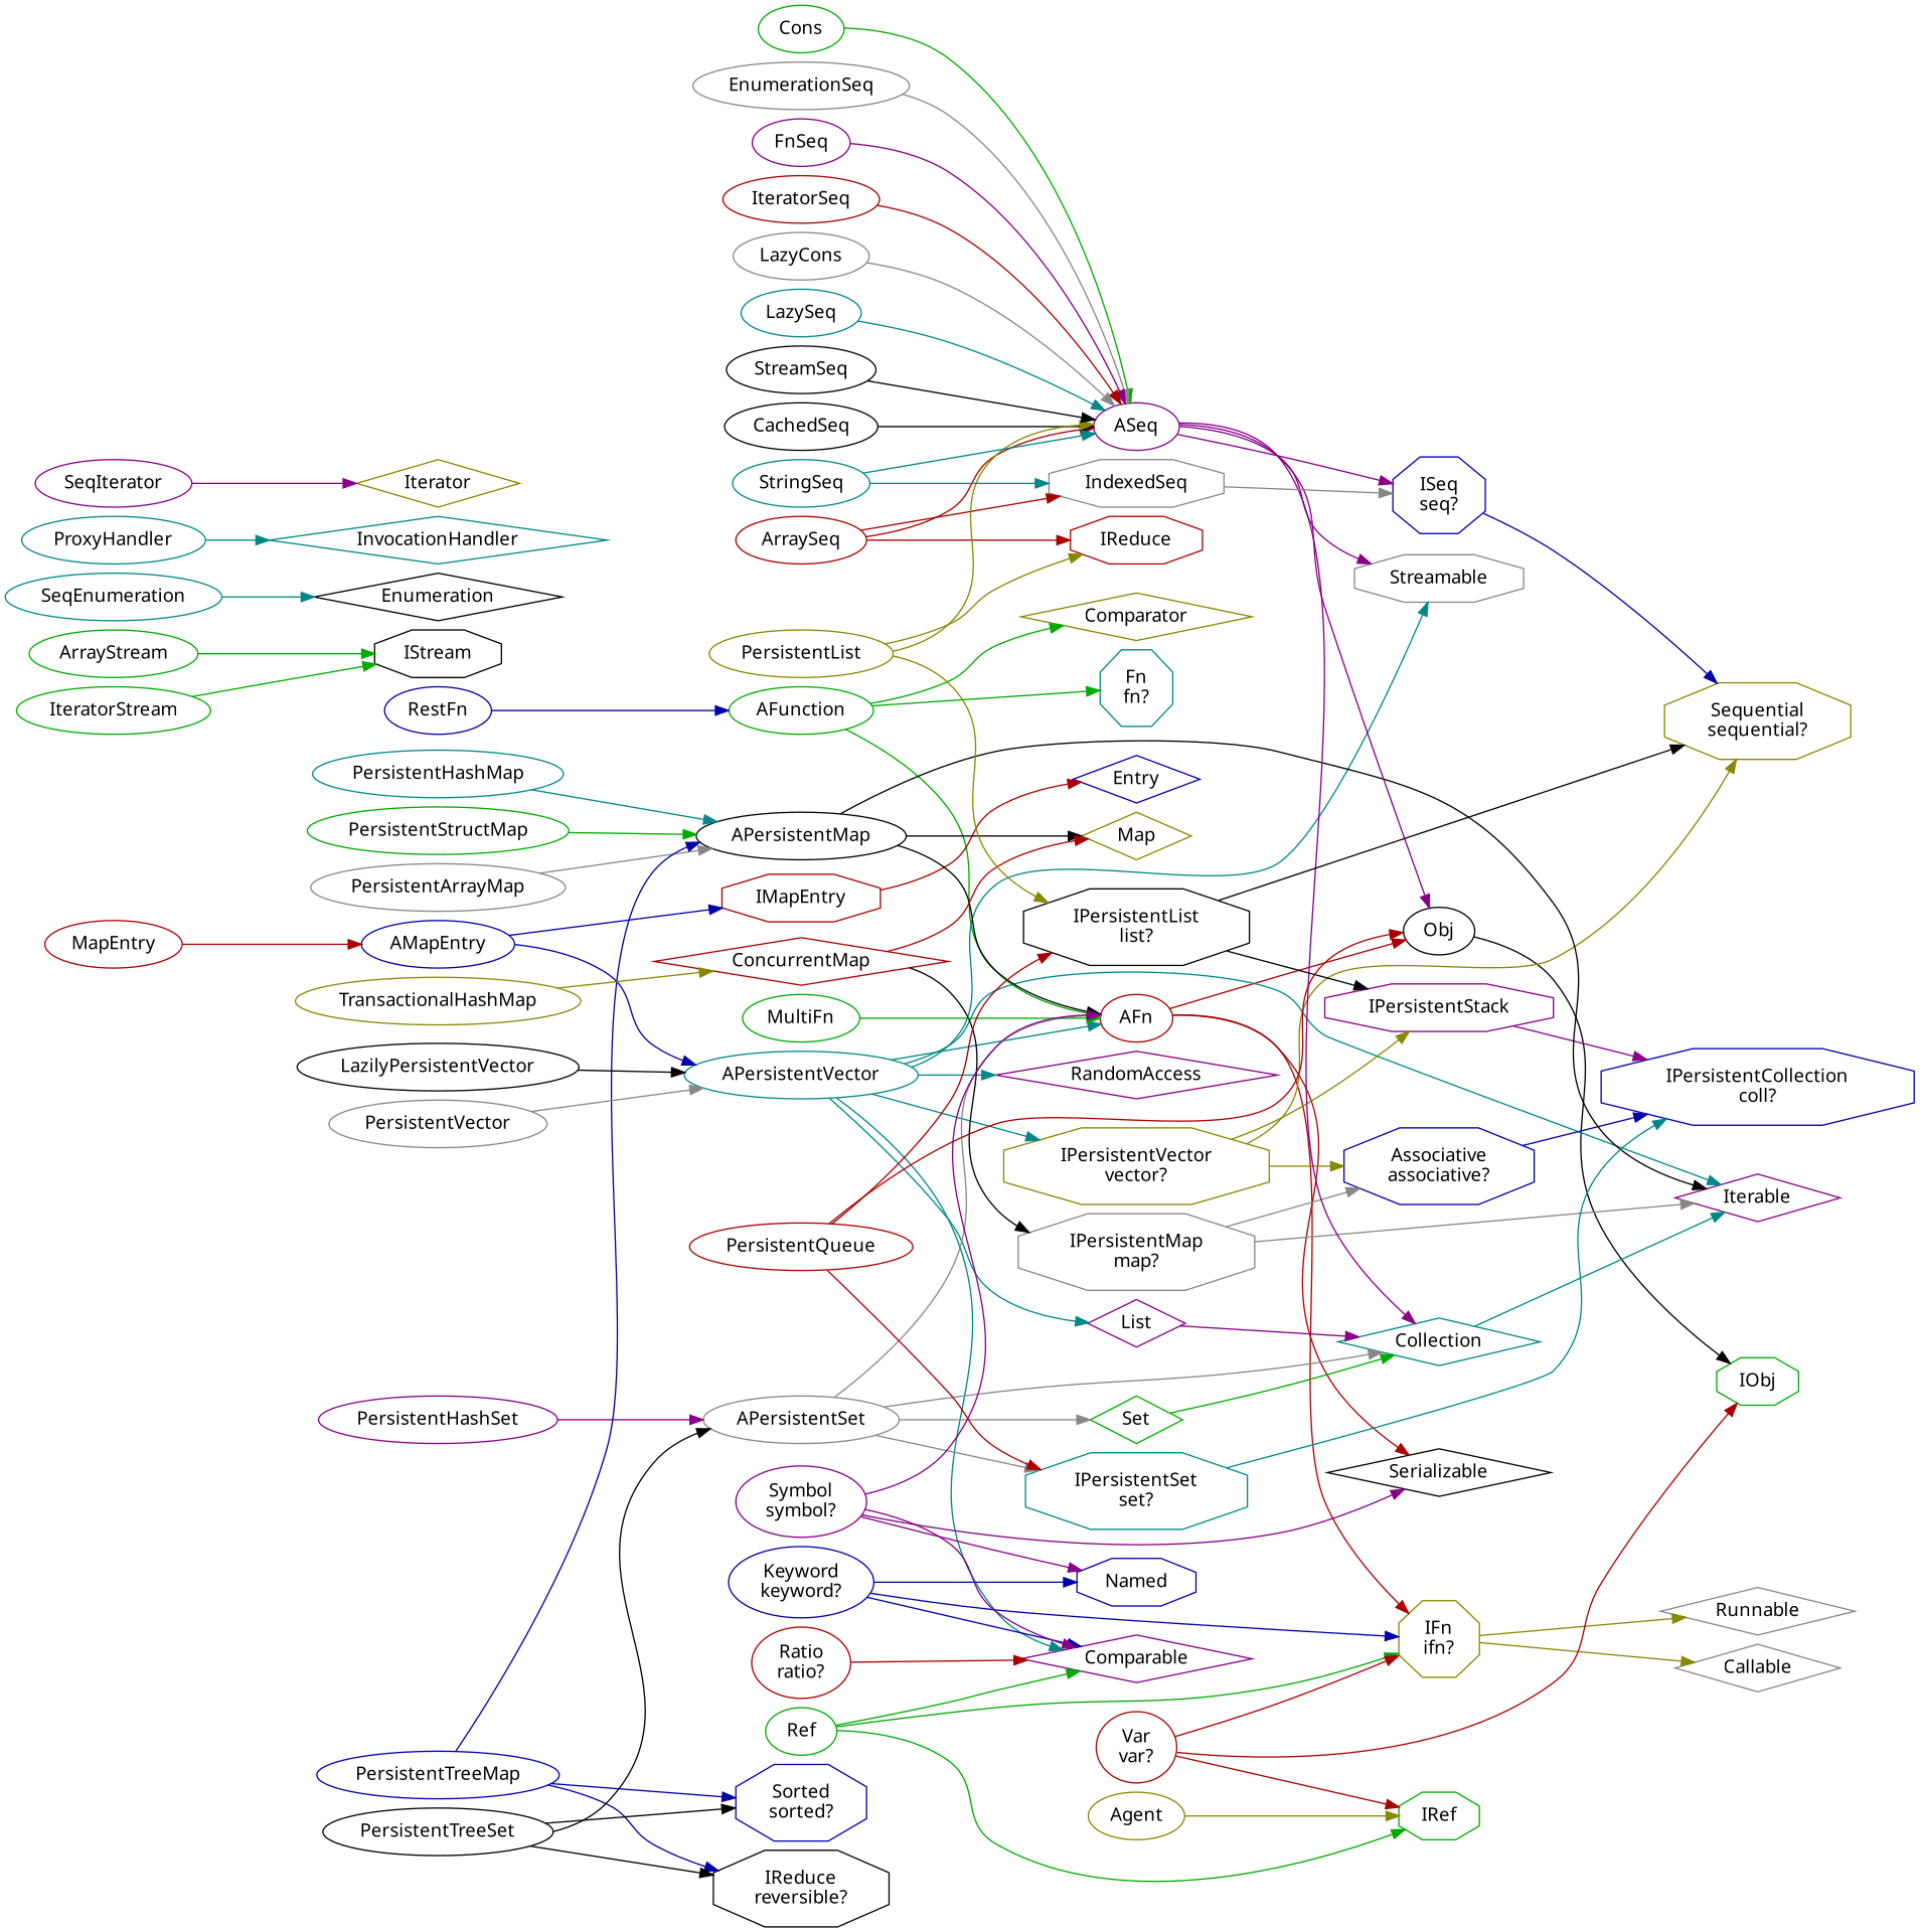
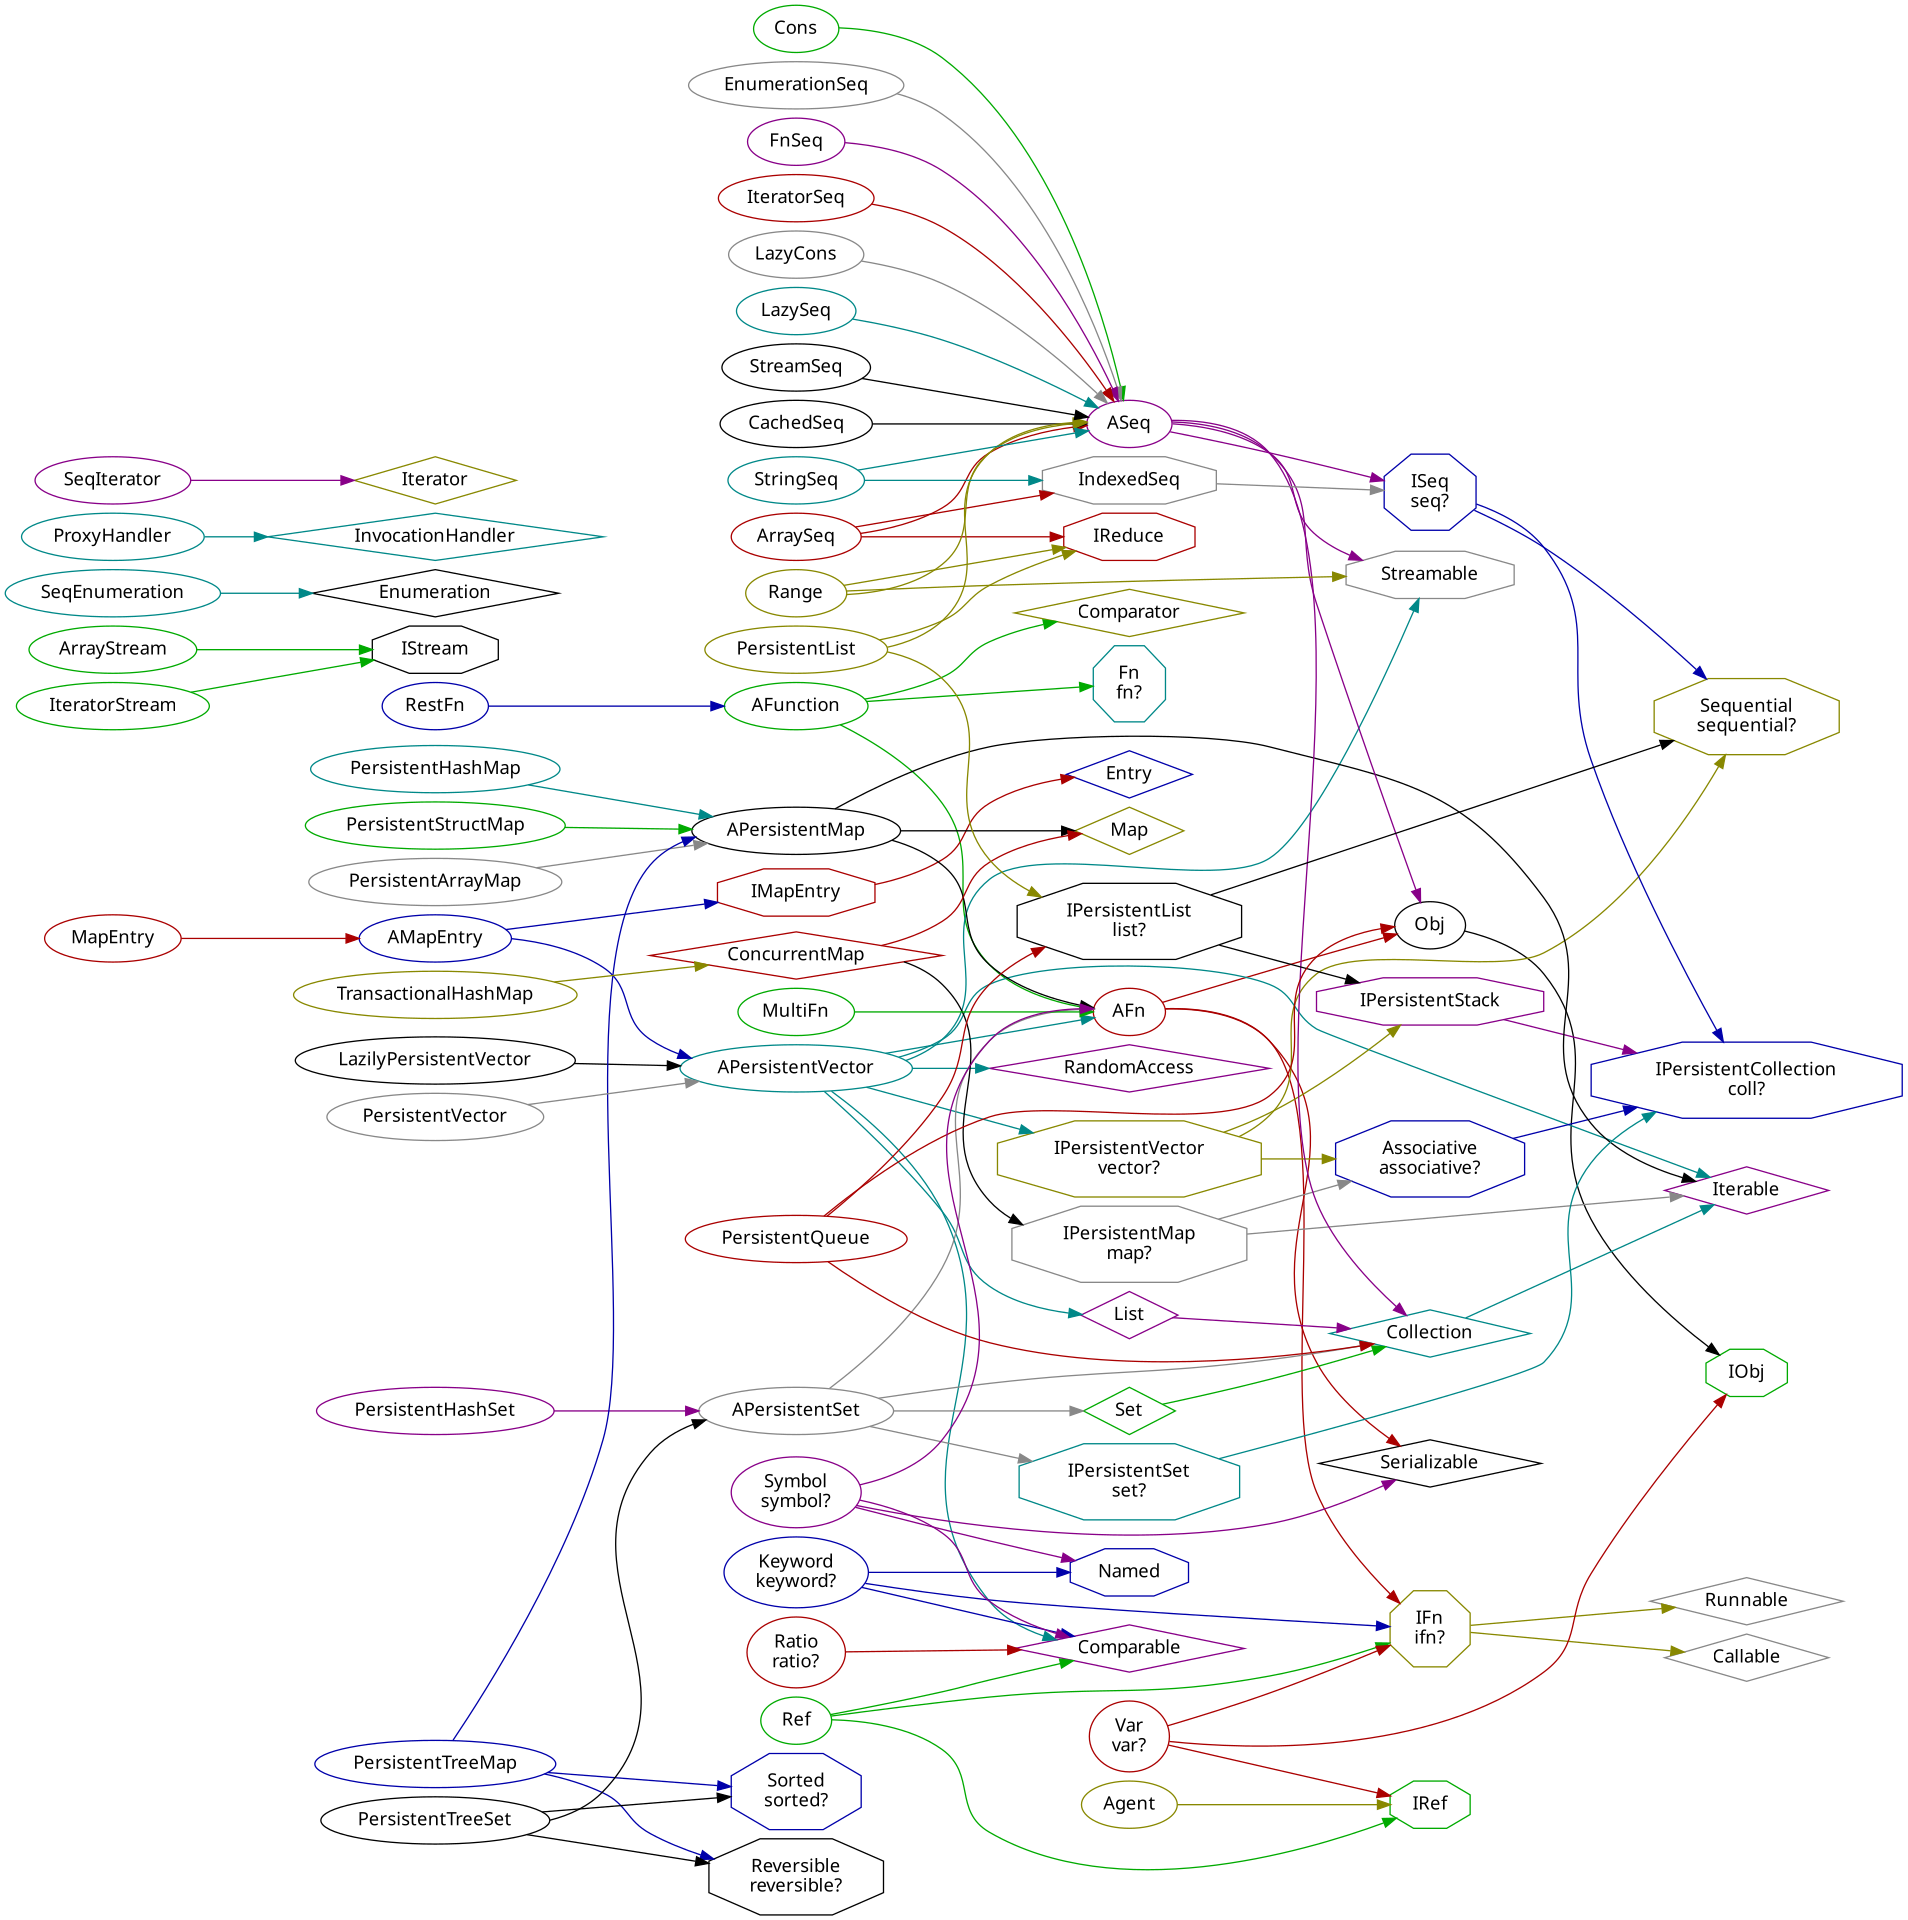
  digraph {
    fontname="Noto Sans"
    nodesep=0.10
    rankdir=LR
    node [color="#000000" fontname="Noto Sans" shape=oval]
    edge [color="#aa0000" fontname="Noto Sans"]
    n1 [color="#aa0000" label=AFn]
    n2 [label=Obj]
    n3 [color="#888800" label="IFn\nifn?" shape=octagon]
    n4 [label=Serializable shape=diamond]
    n5 [color="#00aa00" label=IObj shape=octagon]
    n6 [color="#888888" label=Callable shape=diamond]
    n7 [color="#888888" label=Runnable shape=diamond]
    n8 [color="#00aa00" label=AFunction]
    n9 [color="#888800" label=Comparator shape=diamond]
    n10 [color="#008888" label="Fn\nfn?" shape=octagon]
    n11 [color="#0000aa" label=AMapEntry]
    n12 [color="#008888" label=APersistentVector]
    n13 [color="#aa0000" label=IMapEntry shape=octagon]
    n14 [color="#880088" label=Iterable shape=diamond]
    n15 [color="#888800" label="IPersistentVector\nvector?" shape=octagon]
    n16 [color="#880088" label=List shape=diamond]
    n17 [color="#880088" label=RandomAccess shape=diamond]
    n18 [color="#880088" label=Comparable shape=diamond]
    n19 [color="#888888" label=Streamable shape=octagon]
    n20 [color="#0000aa" label=Entry shape=diamond]
    n21 [color="#0000aa" label="Associative\nassociative?" shape=octagon]
    n22 [color="#888800" label="Sequential\nsequential?" shape=octagon]
    n23 [color="#880088" label=IPersistentStack shape=octagon]
    n24 [color="#008888" label=Collection shape=diamond]
    n25 [label=APersistentMap]
    n26 [color="#888800" label=Map shape=diamond]
    n27 [color="#888888" label="IPersistentMap\nmap?" shape=octagon]
    n28 [color="#0000aa" label="IPersistentCollection\ncoll?" shape=octagon]
    n29 [color="#888888" label=APersistentSet]
    n30 [color="#008888" label="IPersistentSet\nset?" shape=octagon]
    n31 [color="#00aa00" label=Set shape=diamond]
-   n32 [label="IReduce\nreversible?" shape=octagon]
+   n32 [label="Reversible\nreversible?" shape=octagon]
    n33 [color="#880088" label=ASeq]
    n34 [color="#0000aa" label="ISeq\nseq?" shape=octagon]
    n35 [color="#888800" label=Agent]
    n36 [color="#00aa00" label=IRef shape=octagon]
    n37 [color="#aa0000" label=ArraySeq]
    n38 [color="#888888" label=IndexedSeq shape=octagon]
    n39 [color="#aa0000" label=IReduce shape=octagon]
    n40 [color="#00aa00" label=ArrayStream]
    n41 [label=IStream shape=octagon]
    n42 [label=CachedSeq]
    n43 [color="#aa0000" label=ConcurrentMap shape=diamond]
    n44 [color="#00aa00" label=Cons]
    n45 [label=Enumeration shape=diamond]
    n46 [color="#888888" label=EnumerationSeq]
    n47 [color="#880088" label=FnSeq]
    n48 [label="IPersistentList\nlist?" shape=octagon]
    n49 [color="#008888" label=InvocationHandler shape=diamond]
    n50 [color="#888800" label=Iterator shape=diamond]
    n51 [color="#aa0000" label=IteratorSeq]
    n52 [color="#00aa00" label=IteratorStream]
    n53 [color="#0000aa" label="Keyword\nkeyword?"]
    n54 [color="#0000aa" label=Named shape=octagon]
    n55 [label=LazilyPersistentVector]
    n56 [color="#888888" label=LazyCons]
    n57 [color="#008888" label=LazySeq]
    n58 [color="#aa0000" label=MapEntry]
    n59 [color="#00aa00" label=MultiFn]
    n60 [color="#888888" label=PersistentArrayMap]
    n61 [color="#008888" label=PersistentHashMap]
    n62 [color="#880088" label=PersistentHashSet]
    n63 [color="#888800" label=PersistentList]
    n64 [color="#aa0000" label=PersistentQueue]
    n65 [color="#00aa00" label=PersistentStructMap]
    n66 [color="#0000aa" label=PersistentTreeMap]
    n67 [color="#0000aa" label="Sorted\nsorted?" shape=octagon]
    n68 [label=PersistentTreeSet]
    n69 [color="#888888" label=PersistentVector]
    n70 [color="#008888" label=ProxyHandler]
+   n71 [color="#888800" label=Range]
    n72 [color="#aa0000" label="Ratio\nratio?"]
    n73 [color="#00aa00" label=Ref]
    n74 [color="#0000aa" label=RestFn]
    n75 [color="#008888" label=SeqEnumeration]
    n76 [color="#880088" label=SeqIterator]
    n77 [label=StreamSeq]
    n78 [color="#008888" label=StringSeq]
    n79 [color="#880088" label="Symbol\nsymbol?"]
    n80 [color="#888800" label=TransactionalHashMap]
    n81 [color="#aa0000" label="Var\nvar?"]
    n1 -> n2
    n1 -> n3
    n1 -> n4
    n2 -> n5 [color="#000000"]
    n3 -> n6 [color="#888800"]
    n3 -> n7 [color="#888800"]
    n8 -> n1 [color="#00aa00"]
    n8 -> n9 [color="#00aa00"]
    n8 -> n10 [color="#00aa00"]
    n11 -> n12 [color="#0000aa"]
    n11 -> n13 [color="#0000aa"]
    n12 -> n1 [color="#008888"]
    n12 -> n14 [color="#008888"]
    n12 -> n15 [color="#008888"]
    n12 -> n16 [color="#008888"]
    n12 -> n17 [color="#008888"]
    n12 -> n18 [color="#008888"]
    n12 -> n19 [color="#008888"]
    n13 -> n20
    n15 -> n21 [color="#888800"]
    n15 -> n22 [color="#888800"]
    n15 -> n23 [color="#888800"]
    n16 -> n24 [color="#880088"]
    n21 -> n28 [color="#0000aa"]
    n23 -> n28 [color="#880088"]
    n24 -> n14 [color="#008888"]
    n25 -> n1 [color="#000000"]
    n25 -> n14 [color="#000000"]
    n25 -> n26 [color="#000000"]
    n27 -> n14 [color="#888888"]
    n27 -> n21 [color="#888888"]
    n29 -> n1 [color="#888888"]
    n29 -> n24 [color="#888888"]
    n29 -> n30 [color="#888888"]
    n29 -> n31 [color="#888888"]
    n30 -> n28 [color="#008888"]
    n31 -> n24 [color="#00aa00"]
    n33 -> n2 [color="#880088"]
    n33 -> n19 [color="#880088"]
    n33 -> n24 [color="#880088"]
    n33 -> n34 [color="#880088"]
    n34 -> n22 [color="#0000aa"]
+   n34 -> n28 [color="#0000aa"]
    n35 -> n36 [color="#888800"]
    n37 -> n33
    n37 -> n38
    n37 -> n39
    n38 -> n34 [color="#888888"]
    n40 -> n41 [color="#00aa00"]
    n42 -> n33 [color="#000000"]
    n43 -> n26
    n43 -> n27 [color="#000000"]
    n44 -> n33 [color="#00aa00"]
    n46 -> n33 [color="#888888"]
    n47 -> n33 [color="#880088"]
    n48 -> n22 [color="#000000"]
    n48 -> n23 [color="#000000"]
    n51 -> n33
    n52 -> n41 [color="#00aa00"]
    n53 -> n3 [color="#0000aa"]
    n53 -> n18 [color="#0000aa"]
    n53 -> n54 [color="#0000aa"]
    n55 -> n12 [color="#000000"]
    n56 -> n33 [color="#888888"]
    n57 -> n33 [color="#008888"]
    n58 -> n11
    n59 -> n1 [color="#00aa00"]
    n60 -> n25 [color="#888888"]
    n61 -> n25 [color="#008888"]
    n62 -> n29 [color="#880088"]
    n63 -> n33 [color="#888800"]
    n63 -> n39 [color="#888800"]
    n63 -> n48 [color="#888800"]
    n64 -> n2
-   n64 -> n30
+   n64 -> n24
    n64 -> n48
    n65 -> n25 [color="#00aa00"]
    n66 -> n25 [color="#0000aa"]
    n66 -> n32 [color="#0000aa"]
    n66 -> n67 [color="#0000aa"]
    n68 -> n29 [color="#000000"]
    n68 -> n32 [color="#000000"]
    n68 -> n67 [color="#000000"]
    n69 -> n12 [color="#888888"]
    n70 -> n49 [color="#008888"]
+   n71 -> n19 [color="#888800"]
+   n71 -> n33 [color="#888800"]
+   n71 -> n39 [color="#888800"]
    n72 -> n18
    n73 -> n3 [color="#00aa00"]
    n73 -> n18 [color="#00aa00"]
    n73 -> n36 [color="#00aa00"]
    n74 -> n8 [color="#0000aa"]
    n75 -> n45 [color="#008888"]
    n76 -> n50 [color="#880088"]
    n77 -> n33 [color="#000000"]
    n78 -> n33 [color="#008888"]
    n78 -> n38 [color="#008888"]
    n79 -> n1 [color="#880088"]
    n79 -> n4 [color="#880088"]
    n79 -> n18 [color="#880088"]
    n79 -> n54 [color="#880088"]
    n80 -> n43 [color="#888800"]
    n81 -> n3
    n81 -> n5
    n81 -> n36
  }
